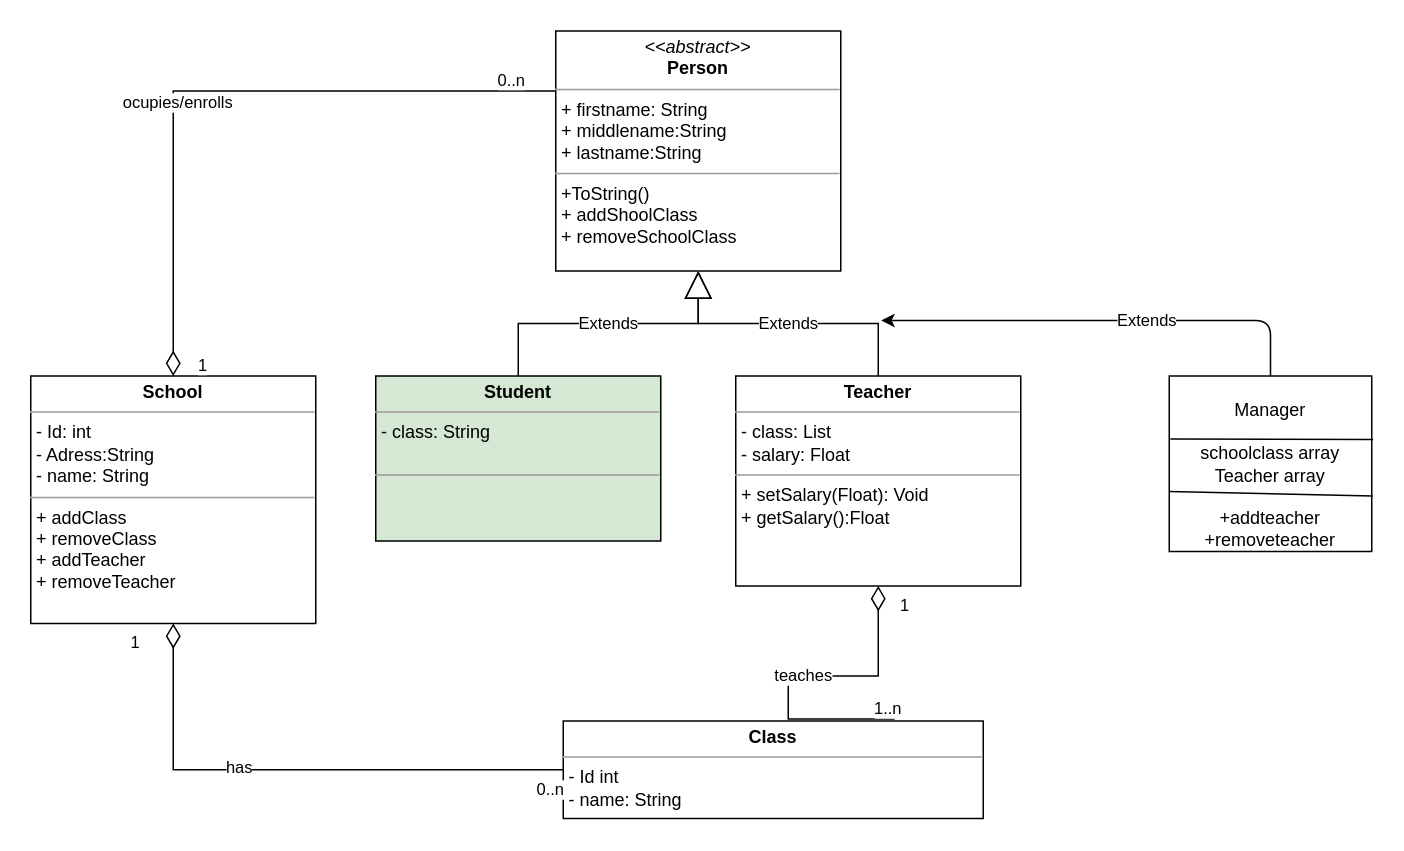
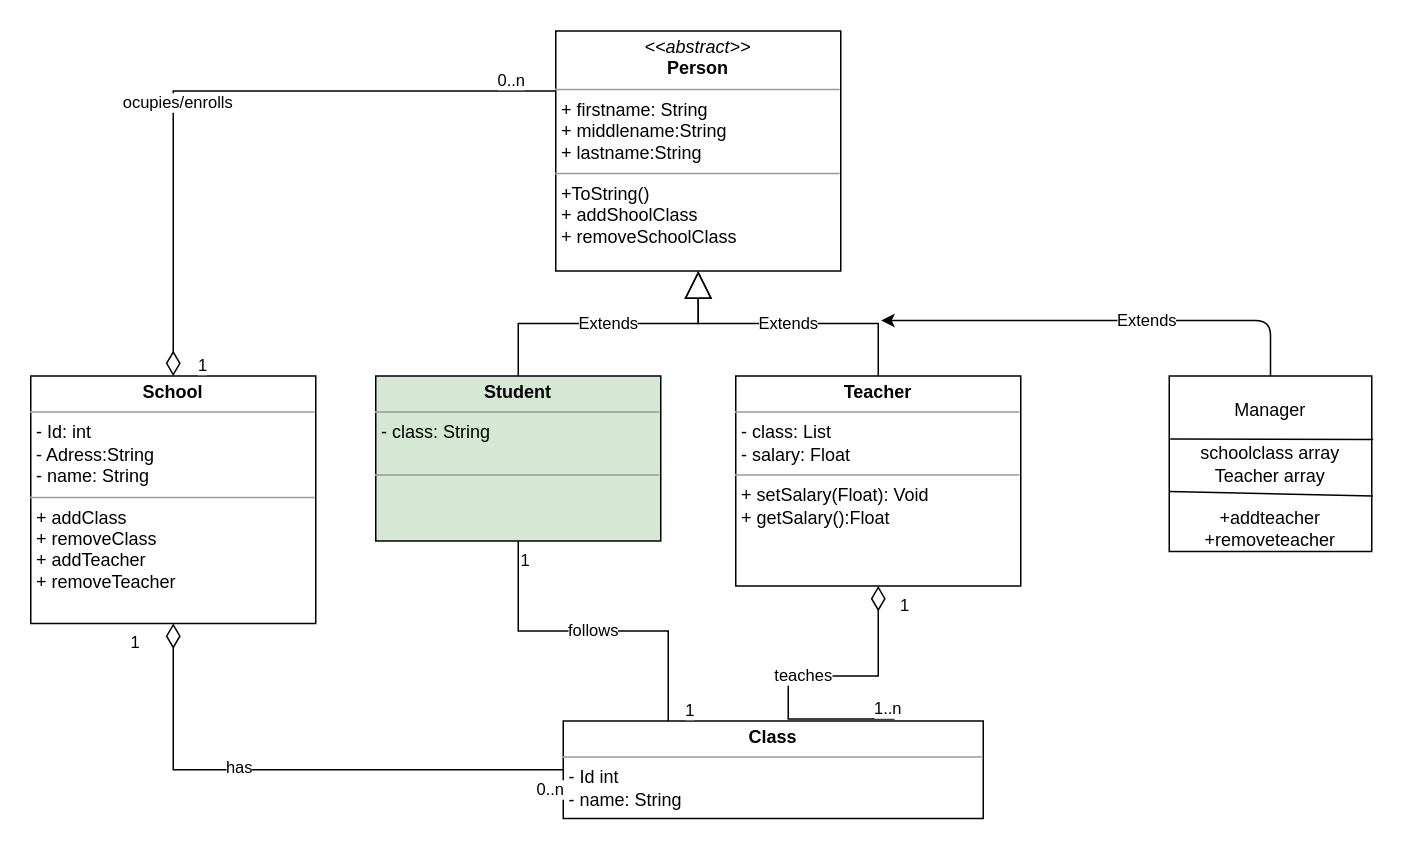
  <mxCell id="0" />
  <mxCell id="1" parent="0" />
  <mxCell id="2" value="&lt;p style=&quot;margin: 0px ; margin-top: 4px ; text-align: center&quot;&gt;&lt;i&gt;&amp;lt;&amp;lt;abstract&amp;gt;&amp;gt;&lt;/i&gt;&lt;br&gt;&lt;b&gt;Person&lt;/b&gt;&lt;/p&gt;&lt;hr size=&quot;1&quot;&gt;&lt;p style=&quot;margin: 0px ; margin-left: 4px&quot;&gt;+ firstname: String&lt;/p&gt;&lt;p style=&quot;margin: 0px ; margin-left: 4px&quot;&gt;+ middlename:String&lt;/p&gt;&lt;p style=&quot;margin: 0px ; margin-left: 4px&quot;&gt;+ lastname:String&lt;br&gt;&lt;/p&gt;&lt;hr size=&quot;1&quot;&gt;&lt;p style=&quot;margin: 0px ; margin-left: 4px&quot;&gt;+ToString()&lt;/p&gt;&lt;p style=&quot;margin: 0px 0px 0px 4px&quot;&gt;+ addShoolClass&lt;/p&gt;&lt;p style=&quot;margin: 0px 0px 0px 4px&quot;&gt;+ removeSchoolClass&lt;/p&gt;" style="verticalAlign=top;align=left;overflow=fill;fontSize=12;fontFamily=Helvetica;html=1;rounded=0;shadow=0;comic=0;labelBackgroundColor=none;strokeWidth=1" parent="1" vertex="1"><mxGeometry x="370" y="20" width="190" height="160" as="geometry" /></mxCell>
  <mxCell id="3" value="&lt;p style=&quot;margin: 0px ; margin-top: 4px ; text-align: center&quot;&gt;&lt;b&gt;Student&lt;/b&gt;&lt;/p&gt;&lt;hr size=&quot;1&quot;&gt;&lt;p style=&quot;margin: 0px ; margin-left: 4px&quot;&gt;- class: String&lt;br&gt;&lt;br&gt;&lt;/p&gt;&lt;hr size=&quot;1&quot;&gt;&lt;p style=&quot;margin: 0px ; margin-left: 4px&quot;&gt;&lt;br&gt;&lt;/p&gt;" style="verticalAlign=top;align=left;overflow=fill;fontSize=12;fontFamily=Helvetica;html=1;rounded=0;shadow=0;comic=0;labelBackgroundColor=none;strokeWidth=1;fillColor=#d5e8d4;" parent="1" vertex="1"><mxGeometry x="250" y="250" width="190" height="110" as="geometry" /></mxCell>
  <mxCell id="4" value="Extends" style="endArrow=block;endSize=16;endFill=0;html=1;rounded=0;entryX=0.5;entryY=1;entryDx=0;entryDy=0;exitX=0.5;exitY=0;exitDx=0;exitDy=0;edgeStyle=orthogonalEdgeStyle;" parent="1" source="3" target="2" edge="1"><mxGeometry width="160" relative="1" as="geometry"><mxPoint x="980" y="240" as="sourcePoint" /><mxPoint x="680" y="280" as="targetPoint" /></mxGeometry></mxCell>
  <mxCell id="5" value="&lt;p style=&quot;margin: 0px ; margin-top: 4px ; text-align: center&quot;&gt;&lt;b&gt;Teacher&lt;/b&gt;&lt;/p&gt;&lt;hr size=&quot;1&quot;&gt;&lt;p style=&quot;margin: 0px ; margin-left: 4px&quot;&gt;- class: List&lt;br&gt;- salary: Float&lt;/p&gt;&lt;hr size=&quot;1&quot;&gt;&lt;p style=&quot;margin: 0px ; margin-left: 4px&quot;&gt;&lt;span&gt;+ setSalary(Float): Void&lt;/span&gt;&lt;br&gt;&lt;/p&gt;&lt;p style=&quot;margin: 0px 0px 0px 4px&quot;&gt;+ getSalary():Float&lt;/p&gt;" style="verticalAlign=top;align=left;overflow=fill;fontSize=12;fontFamily=Helvetica;html=1;rounded=0;shadow=0;comic=0;labelBackgroundColor=none;strokeWidth=1" parent="1" vertex="1"><mxGeometry x="490" y="250" width="190" height="140" as="geometry" /></mxCell>
  <mxCell id="6" value="Extends" style="endArrow=block;endSize=16;endFill=0;html=1;rounded=0;entryX=0.5;entryY=1;entryDx=0;entryDy=0;exitX=0.5;exitY=0;exitDx=0;exitDy=0;edgeStyle=orthogonalEdgeStyle;" parent="1" source="5" target="2" edge="1"><mxGeometry width="160" relative="1" as="geometry"><mxPoint x="505" y="320" as="sourcePoint" /><mxPoint x="655" y="250" as="targetPoint" /></mxGeometry></mxCell>
  <mxCell id="7" value="&lt;p style=&quot;margin: 0px ; margin-top: 4px ; text-align: center&quot;&gt;&lt;b&gt;Class&lt;/b&gt;&lt;/p&gt;&lt;hr size=&quot;1&quot;&gt;&lt;p style=&quot;margin: 0px ; margin-left: 4px&quot;&gt;- Id int&lt;/p&gt;&lt;p style=&quot;margin: 0px ; margin-left: 4px&quot;&gt;- name: String&lt;br&gt;&lt;br&gt;&lt;/p&gt;&lt;hr size=&quot;1&quot;&gt;&lt;p style=&quot;margin: 0px ; margin-left: 4px&quot;&gt;&lt;br&gt;&lt;/p&gt;" style="verticalAlign=top;align=left;overflow=fill;fontSize=12;fontFamily=Helvetica;html=1;rounded=0;shadow=0;comic=0;labelBackgroundColor=none;strokeWidth=1" parent="1" vertex="1"><mxGeometry x="375" y="480" width="280" height="65" as="geometry" /></mxCell>
  <mxCell id="8" value="&lt;p style=&quot;margin: 0px ; margin-top: 4px ; text-align: center&quot;&gt;&lt;b&gt;School&lt;/b&gt;&lt;/p&gt;&lt;hr size=&quot;1&quot;&gt;&lt;p style=&quot;margin: 0px ; margin-left: 4px&quot;&gt;- Id: int&lt;/p&gt;&lt;p style=&quot;margin: 0px ; margin-left: 4px&quot;&gt;- Adress:String&lt;/p&gt;&lt;p style=&quot;margin: 0px ; margin-left: 4px&quot;&gt;- name: String&lt;/p&gt;&lt;hr size=&quot;1&quot;&gt;&lt;p style=&quot;margin: 0px 0px 0px 4px&quot;&gt;+ addClass&lt;/p&gt;&lt;p style=&quot;margin: 0px 0px 0px 4px&quot;&gt;+ removeClass&lt;/p&gt;&lt;p style=&quot;margin: 0px 0px 0px 4px&quot;&gt;+ addTeacher&lt;/p&gt;&lt;p style=&quot;margin: 0px 0px 0px 4px&quot;&gt;+ removeTeacher&lt;/p&gt;" style="verticalAlign=top;align=left;overflow=fill;fontSize=12;fontFamily=Helvetica;html=1;rounded=0;shadow=0;comic=0;labelBackgroundColor=none;strokeWidth=1" parent="1" vertex="1"><mxGeometry x="20" y="250" width="190" height="165" as="geometry" /></mxCell>
  <mxCell id="9" value="" style="endArrow=0;html=1;endSize=12;startArrow=diamondThin;startSize=14;startFill=0;edgeStyle=orthogonalEdgeStyle;rounded=0;entryX=0;entryY=0.25;entryDx=0;entryDy=0;exitX=0.5;exitY=0;exitDx=0;exitDy=0;" parent="1" source="8" target="2" edge="1"><mxGeometry relative="1" as="geometry"><mxPoint x="170" y="-60" as="sourcePoint" /><mxPoint x="380" y="60" as="targetPoint" /></mxGeometry></mxCell>
  <mxCell id="10" value="1" style="edgeLabel;resizable=0;html=1;align=left;verticalAlign=top;" parent="9" connectable="0" vertex="1"><mxGeometry x="-1" relative="1" as="geometry"><mxPoint x="15" y="-20" as="offset" /></mxGeometry></mxCell>
  <mxCell id="11" value="0..n" style="edgeLabel;resizable=0;html=1;align=right;verticalAlign=top;" parent="9" connectable="0" vertex="1"><mxGeometry x="1" relative="1" as="geometry"><mxPoint x="-20" y="-20" as="offset" /></mxGeometry></mxCell>
  <mxCell id="12" value="ocupies/enrolls" style="edgeLabel;html=1;align=center;verticalAlign=middle;resizable=0;points=[];" parent="9" vertex="1" connectable="0"><mxGeometry x="-0.176" y="-2" relative="1" as="geometry"><mxPoint as="offset" /></mxGeometry></mxCell>
  <mxCell id="13" value="" style="endArrow=0;html=1;endSize=12;startArrow=diamondThin;startSize=14;startFill=0;edgeStyle=orthogonalEdgeStyle;rounded=0;entryX=0;entryY=0.5;entryDx=0;entryDy=0;exitX=0.5;exitY=1;exitDx=0;exitDy=0;" parent="1" source="8" target="7" edge="1"><mxGeometry relative="1" as="geometry"><mxPoint x="220" y="630" as="sourcePoint" /><mxPoint x="100" y="502.5" as="targetPoint" /></mxGeometry></mxCell>
  <mxCell id="14" value="1" style="edgeLabel;resizable=0;html=1;align=left;verticalAlign=top;" parent="13" connectable="0" vertex="1"><mxGeometry x="-1" relative="1" as="geometry"><mxPoint x="-30" as="offset" /></mxGeometry></mxCell>
  <mxCell id="15" value="&lt;span style=&quot;text-align: left&quot;&gt;0..n&lt;/span&gt;" style="edgeLabel;resizable=0;html=1;align=right;verticalAlign=top;" parent="13" connectable="0" vertex="1"><mxGeometry x="1" relative="1" as="geometry" /></mxCell>
  <mxCell id="16" value="has" style="edgeLabel;html=1;align=center;verticalAlign=middle;resizable=0;points=[];" parent="13" vertex="1" connectable="0"><mxGeometry x="-0.209" y="2" relative="1" as="geometry"><mxPoint as="offset" /></mxGeometry></mxCell>
+ <mxCell id="17" value="follows" style="endArrow=0;html=1;endSize=12;startArrow=0;startSize=14;startFill=0;edgeStyle=orthogonalEdgeStyle;rounded=0;entryX=0.25;entryY=0;entryDx=0;entryDy=0;" parent="1" source="3" target="7" edge="1"><mxGeometry relative="1" as="geometry"><mxPoint x="120" y="570" as="sourcePoint" /><mxPoint x="280" y="570" as="targetPoint" /></mxGeometry></mxCell>
+ <mxCell id="18" value="1" style="edgeLabel;resizable=0;html=1;align=left;verticalAlign=top;" parent="17" connectable="0" vertex="1"><mxGeometry x="-1" relative="1" as="geometry" /></mxCell>
+ <mxCell id="19" value="1" style="edgeLabel;resizable=0;html=1;align=right;verticalAlign=top;" parent="17" connectable="0" vertex="1"><mxGeometry x="1" relative="1" as="geometry"><mxPoint x="18" y="-20" as="offset" /></mxGeometry></mxCell>
+ <mxCell id="20" value="&lt;br&gt;" style="edgeLabel;html=1;align=center;verticalAlign=middle;resizable=0;points=[];" parent="17" vertex="1" connectable="0"><mxGeometry x="-0.35" y="-2" relative="1" as="geometry"><mxPoint as="offset" /></mxGeometry></mxCell>
  <mxCell id="21" value="teaches" style="endArrow=0;html=1;endSize=12;startArrow=diamondThin;startSize=14;startFill=0;edgeStyle=orthogonalEdgeStyle;rounded=0;entryX=0.789;entryY=-0.02;entryDx=0;entryDy=0;entryPerimeter=0;exitX=0.5;exitY=1;exitDx=0;exitDy=0;" parent="1" source="5" target="7" edge="1"><mxGeometry relative="1" as="geometry"><mxPoint x="650" y="540" as="sourcePoint" /><mxPoint x="530" y="450" as="targetPoint" /><Array as="points"><mxPoint x="585" y="450" /><mxPoint x="525" y="450" /></Array></mxGeometry></mxCell>
  <mxCell id="22" value="1" style="edgeLabel;resizable=0;html=1;align=left;verticalAlign=top;" parent="21" connectable="0" vertex="1"><mxGeometry x="-1" relative="1" as="geometry"><mxPoint x="13" as="offset" /></mxGeometry></mxCell>
  <mxCell id="23" value="1..n" style="edgeLabel;resizable=0;html=1;align=right;verticalAlign=top;" parent="21" connectable="0" vertex="1"><mxGeometry x="1" relative="1" as="geometry"><mxPoint x="5" y="-20" as="offset" /></mxGeometry></mxCell>
  <mxCell id="24" value="&lt;br&gt;Manager&lt;br&gt;&lt;br&gt;schoolclass array&lt;br&gt;Teacher array&lt;br&gt;&lt;br&gt;+addteacher&lt;br&gt;+removeteacher" style="rounded=0;whiteSpace=wrap;html=1;" vertex="1" parent="1"><mxGeometry x="779" y="250" width="135" height="117" as="geometry" /></mxCell>
  <mxCell id="25" value="" style="endArrow=none;html=1;entryX=1.007;entryY=0.362;entryDx=0;entryDy=0;entryPerimeter=0;exitX=0.005;exitY=0.359;exitDx=0;exitDy=0;exitPerimeter=0;" edge="1" parent="1" source="24" target="24"><mxGeometry width="50" height="50" relative="1" as="geometry"><mxPoint x="779" y="279" as="sourcePoint" /><mxPoint x="754" y="229" as="targetPoint" /></mxGeometry></mxCell>
  <mxCell id="26" value="" style="edgeStyle=elbowEdgeStyle;elbow=vertical;endArrow=classic;html=1;" edge="1" parent="1" source="24"><mxGeometry width="50" height="50" relative="1" as="geometry"><mxPoint x="480" y="292" as="sourcePoint" /><mxPoint x="587" y="213" as="targetPoint" /><Array as="points"><mxPoint x="684" y="213" /></Array></mxGeometry></mxCell>
  <mxCell id="27" value="Extends" style="edgeLabel;html=1;align=center;verticalAlign=middle;resizable=0;points=[];" vertex="1" connectable="0" parent="26"><mxGeometry x="-0.189" y="-1" relative="1" as="geometry"><mxPoint as="offset" /></mxGeometry></mxCell>
  <mxCell id="28" value="" style="endArrow=none;html=1;exitX=1.005;exitY=0.684;exitDx=0;exitDy=0;exitPerimeter=0;" edge="1" parent="1" source="24"><mxGeometry width="50" height="50" relative="1" as="geometry"><mxPoint x="729" y="377" as="sourcePoint" /><mxPoint x="779" y="327" as="targetPoint" /></mxGeometry></mxCell>
